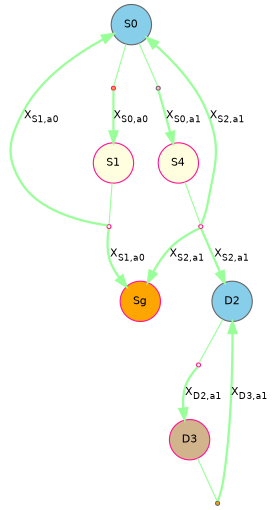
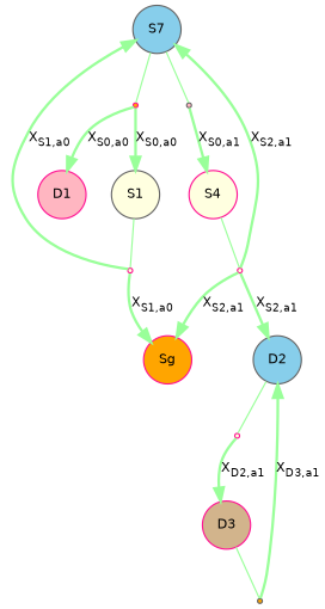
  digraph {
    node [color=deeppink fillcolor=lightyellow fontname=Helvetica fontsize=10 shape=circle style=filled]
    edge [color="#99FF99	" fontname=Helvetica fontsize=10 penwidth=2.0]
-   n1 [color=gray40 fillcolor=skyblue label=S0]
+   n1 [color=gray40 fillcolor=skyblue label=S7]
    S0a0 [fillcolor=orange shape=point]
    S0a1 [color=gray40 fillcolor=lightpink shape=point]
-   n4 [label=S1]
+   n4 [color=gray40 label=S1]
+   n5 [fillcolor=lightpink label=D1]
    n6 [label=S4]
    S1a0 [shape=point]
    n8 [fillcolor=orange label=Sg]
    S2a1 [shape=point]
    n10 [color=gray40 fillcolor=skyblue label=D2]
    D2a1 [shape=point]
    n12 [fillcolor=tan label=D3]
    D3a1 [color=gray40 fillcolor=orange shape=point]
    n1 -> S0a0 [arrowhead=none color="#99FF99" penwidth=""]
    n1 -> S0a1 [arrowhead=none color="#99FF99" penwidth=""]
    S0a0 -> n4 [label=<X<SUB>S0,a0</SUB>>]
+   S0a0 -> n5 [label=<X<SUB>S0,a0</SUB>>]
    S0a1 -> n6 [label=<X<SUB>S0,a1</SUB>>]
    n4 -> S1a0 [arrowhead=none color="#99FF99" penwidth=""]
    n6 -> S2a1 [arrowhead=none color="#99FF99" penwidth=""]
    S1a0 -> n1 [label=<X<SUB>S1,a0</SUB>>]
    S1a0 -> n8 [label=<X<SUB>S1,a0</SUB>>]
    S2a1 -> n1 [label=<X<SUB>S2,a1</SUB>>]
    S2a1 -> n8 [label=<X<SUB>S2,a1</SUB>>]
    S2a1 -> n10 [label=<X<SUB>S2,a1</SUB>>]
    n10 -> D2a1 [arrowhead=none color="#99FF99" penwidth=""]
    D2a1 -> n12 [label=<X<SUB>D2,a1</SUB>>]
    n12 -> D3a1 [arrowhead=none color="#99FF99" penwidth=""]
    D3a1 -> n10 [label=<X<SUB>D3,a1</SUB>>]
  }
